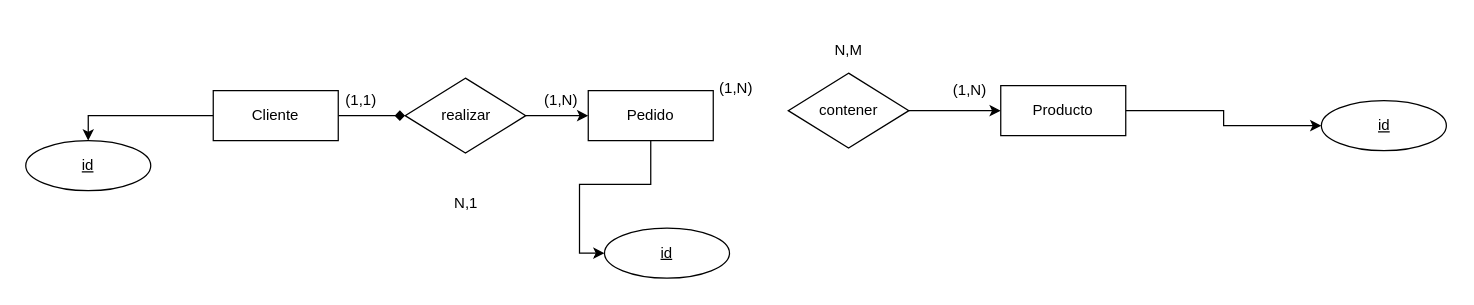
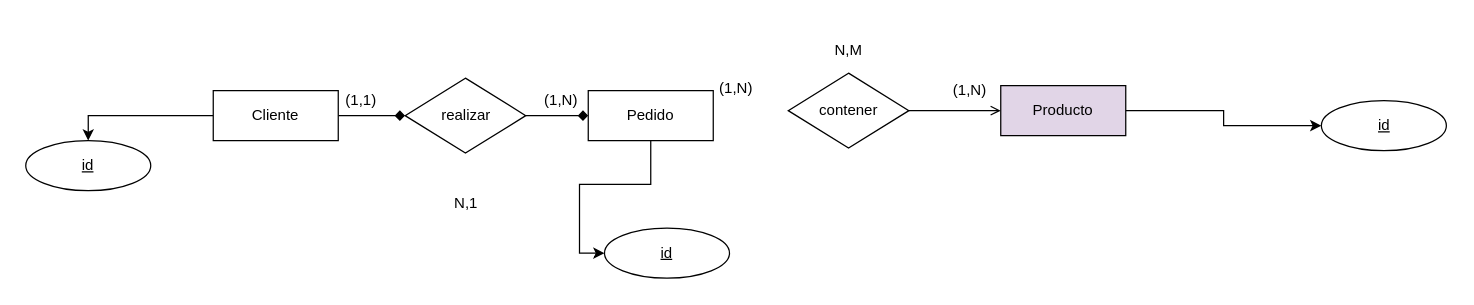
  <mxCell id="0" />
  <mxCell id="1" parent="0" />
  <mxCell id="2" style="edgeStyle=orthogonalEdgeStyle;rounded=0;orthogonalLoop=1;jettySize=auto;html=1;exitX=0;exitY=0.5;exitDx=0;exitDy=0;entryX=0.5;entryY=0;entryDx=0;entryDy=0;" edge="1" parent="1" source="4" target="5"><mxGeometry relative="1" as="geometry" /></mxCell>
  <mxCell id="3" style="edgeStyle=orthogonalEdgeStyle;rounded=0;orthogonalLoop=1;jettySize=auto;html=1;exitX=1;exitY=0.5;exitDx=0;exitDy=0;endArrow=diamond;" edge="1" parent="1" source="4" target="7"><mxGeometry relative="1" as="geometry"><mxPoint x="320" y="92" as="targetPoint" /></mxGeometry></mxCell>
  <mxCell id="4" value="Cliente" style="whiteSpace=wrap;html=1;align=center;" vertex="1" parent="1"><mxGeometry x="170" y="72" width="100" height="40" as="geometry" /></mxCell>
  <mxCell id="5" value="id" style="ellipse;whiteSpace=wrap;html=1;align=center;fontStyle=4;" vertex="1" parent="1"><mxGeometry x="20" y="112" width="100" height="40" as="geometry" /></mxCell>
- <mxCell id="6" value="" style="edgeStyle=orthogonalEdgeStyle;rounded=0;orthogonalLoop=1;jettySize=auto;html=1;entryX=0;entryY=0.5;entryDx=0;entryDy=0;" edge="1" parent="1" source="7" target="9"><mxGeometry relative="1" as="geometry"><mxPoint x="508.25" y="92" as="targetPoint" /></mxGeometry></mxCell>
+ <mxCell id="6" value="" style="edgeStyle=orthogonalEdgeStyle;rounded=0;orthogonalLoop=1;jettySize=auto;html=1;entryX=0;entryY=0.5;entryDx=0;entryDy=0;endArrow=diamond;" edge="1" parent="1" source="7" target="9"><mxGeometry relative="1" as="geometry"><mxPoint x="508.25" y="92" as="targetPoint" /></mxGeometry></mxCell>
  <mxCell id="7" value="realizar" style="shape=rhombus;perimeter=rhombusPerimeter;whiteSpace=wrap;html=1;align=center;" vertex="1" parent="1"><mxGeometry x="323.5" y="62" width="96.5" height="60" as="geometry" /></mxCell>
  <mxCell id="8" style="edgeStyle=orthogonalEdgeStyle;rounded=0;orthogonalLoop=1;jettySize=auto;html=1;entryX=0;entryY=0.5;entryDx=0;entryDy=0;" edge="1" parent="1" target="12"><mxGeometry relative="1" as="geometry"><mxPoint x="520" y="122" as="sourcePoint" /><Array as="points"><mxPoint x="520" y="92" /><mxPoint x="520" y="147" /><mxPoint x="463" y="147" /><mxPoint x="463" y="202" /></Array></mxGeometry></mxCell>
  <mxCell id="9" value="Pedido" style="whiteSpace=wrap;html=1;align=center;" vertex="1" parent="1"><mxGeometry x="470" y="72" width="100" height="40" as="geometry" /></mxCell>
  <mxCell id="10" value="(1,N)" style="text;html=1;align=center;verticalAlign=middle;resizable=0;points=[];autosize=1;strokeColor=none;fillColor=none;" vertex="1" parent="1"><mxGeometry x="413" y="60" width="70" height="40" as="geometry" /></mxCell>
  <mxCell id="11" value="(1,1)" style="text;html=1;align=center;verticalAlign=middle;resizable=0;points=[];autosize=1;strokeColor=none;fillColor=none;" vertex="1" parent="1"><mxGeometry x="258" y="60" width="60" height="40" as="geometry" /></mxCell>
  <mxCell id="12" value="id" style="ellipse;whiteSpace=wrap;html=1;align=center;fontStyle=4;" vertex="1" parent="1"><mxGeometry x="483" y="182" width="100" height="40" as="geometry" /></mxCell>
  <mxCell id="13" value="N,1" style="text;html=1;align=center;verticalAlign=middle;resizable=0;points=[];autosize=1;strokeColor=none;fillColor=none;" vertex="1" parent="1"><mxGeometry x="346.75" y="142" width="50" height="40" as="geometry" /></mxCell>
- <mxCell id="14" value="" style="edgeStyle=orthogonalEdgeStyle;rounded=0;orthogonalLoop=1;jettySize=auto;html=1;entryX=0;entryY=0.5;entryDx=0;entryDy=0;" edge="1" parent="1" source="15" target="17"><mxGeometry relative="1" as="geometry"><mxPoint x="934.75" y="100" as="targetPoint" /></mxGeometry></mxCell>
+ <mxCell id="14" value="" style="edgeStyle=orthogonalEdgeStyle;rounded=0;orthogonalLoop=1;jettySize=auto;html=1;entryX=0;entryY=0.5;entryDx=0;entryDy=0;endArrow=open;" edge="1" parent="1" source="15" target="17"><mxGeometry relative="1" as="geometry"><mxPoint x="934.75" y="100" as="targetPoint" /></mxGeometry></mxCell>
  <mxCell id="15" value="contener" style="shape=rhombus;perimeter=rhombusPerimeter;whiteSpace=wrap;html=1;align=center;" vertex="1" parent="1"><mxGeometry x="630" y="58" width="96.5" height="60" as="geometry" /></mxCell>
  <mxCell id="16" style="edgeStyle=orthogonalEdgeStyle;rounded=0;orthogonalLoop=1;jettySize=auto;html=1;exitX=1;exitY=0.5;exitDx=0;exitDy=0;entryX=0;entryY=0.5;entryDx=0;entryDy=0;" edge="1" parent="1" source="17" target="19"><mxGeometry relative="1" as="geometry" /></mxCell>
- <mxCell id="17" value="Producto" style="whiteSpace=wrap;html=1;align=center;" vertex="1" parent="1"><mxGeometry x="800" y="68" width="100" height="40" as="geometry" /></mxCell>
+ <mxCell id="17" value="Producto" style="whiteSpace=wrap;html=1;align=center;fillColor=#e1d5e7;" vertex="1" parent="1"><mxGeometry x="800" y="68" width="100" height="40" as="geometry" /></mxCell>
  <mxCell id="18" value="(1,N)" style="text;html=1;align=center;verticalAlign=middle;resizable=0;points=[];autosize=1;strokeColor=none;fillColor=none;" vertex="1" parent="1"><mxGeometry x="740" y="52" width="70" height="40" as="geometry" /></mxCell>
  <mxCell id="19" value="id" style="ellipse;whiteSpace=wrap;html=1;align=center;fontStyle=4;" vertex="1" parent="1"><mxGeometry x="1056.5" y="80" width="100" height="40" as="geometry" /></mxCell>
  <mxCell id="20" value="N,M" style="text;html=1;align=center;verticalAlign=middle;resizable=0;points=[];autosize=1;strokeColor=none;fillColor=none;" vertex="1" parent="1"><mxGeometry x="648.25" y="20" width="60" height="40" as="geometry" /></mxCell>
  <mxCell id="21" value="(1,N)" style="text;html=1;align=center;verticalAlign=middle;resizable=0;points=[];autosize=1;strokeColor=none;fillColor=none;" vertex="1" parent="1"><mxGeometry x="553" y="50" width="70" height="40" as="geometry" /></mxCell>
